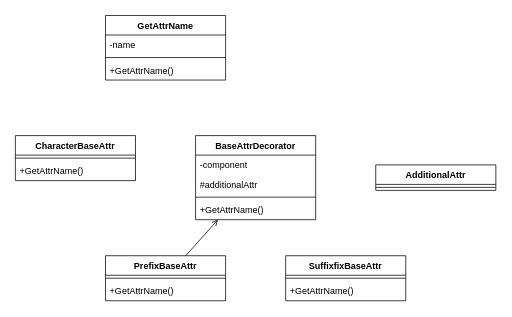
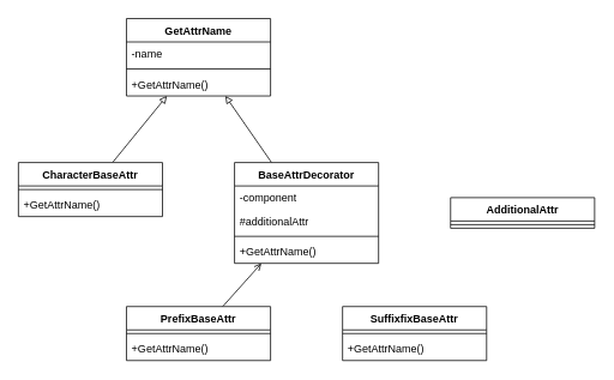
  <mxCell id="0" />
  <mxCell id="1" parent="0" />
  <mxCell id="2" value="GetAttrName" style="swimlane;fontStyle=1;align=center;verticalAlign=top;childLayout=stackLayout;horizontal=1;startSize=26;horizontalStack=0;resizeParent=1;resizeParentMax=0;resizeLast=0;collapsible=1;marginBottom=0;whiteSpace=wrap;html=1;" vertex="1" parent="1"><mxGeometry x="140" y="20" width="160" height="86" as="geometry" /></mxCell>
  <mxCell id="3" value="-name" style="text;strokeColor=none;fillColor=none;align=left;verticalAlign=top;spacingLeft=4;spacingRight=4;overflow=hidden;rotatable=0;points=[[0,0.5],[1,0.5]];portConstraint=eastwest;whiteSpace=wrap;html=1;" vertex="1" parent="2"><mxGeometry y="26" width="160" height="26" as="geometry" /></mxCell>
  <mxCell id="4" value="" style="line;strokeWidth=1;fillColor=none;align=left;verticalAlign=middle;spacingTop=-1;spacingLeft=3;spacingRight=3;rotatable=0;labelPosition=right;points=[];portConstraint=eastwest;strokeColor=inherit;" vertex="1" parent="2"><mxGeometry y="52" width="160" height="8" as="geometry" /></mxCell>
  <mxCell id="5" value="+GetAttrName()" style="text;strokeColor=none;fillColor=none;align=left;verticalAlign=top;spacingLeft=4;spacingRight=4;overflow=hidden;rotatable=0;points=[[0,0.5],[1,0.5]];portConstraint=eastwest;whiteSpace=wrap;html=1;" vertex="1" parent="2"><mxGeometry y="60" width="160" height="26" as="geometry" /></mxCell>
+ <mxCell id="6" style="edgeStyle=none;rounded=0;orthogonalLoop=1;jettySize=auto;html=1;endArrow=block;endFill=0;" edge="1" parent="1" source="7" target="2"><mxGeometry relative="1" as="geometry" /></mxCell>
  <mxCell id="7" value="CharacterBaseAttr" style="swimlane;fontStyle=1;align=center;verticalAlign=top;childLayout=stackLayout;horizontal=1;startSize=26;horizontalStack=0;resizeParent=1;resizeParentMax=0;resizeLast=0;collapsible=1;marginBottom=0;whiteSpace=wrap;html=1;" vertex="1" parent="1"><mxGeometry y="180" width="160" height="60" as="geometry" x="20" /></mxCell>
  <mxCell id="8" value="" style="line;strokeWidth=1;fillColor=none;align=left;verticalAlign=middle;spacingTop=-1;spacingLeft=3;spacingRight=3;rotatable=0;labelPosition=right;points=[];portConstraint=eastwest;strokeColor=inherit;" vertex="1" parent="7"><mxGeometry y="26" width="160" height="8" as="geometry" /></mxCell>
  <mxCell id="9" value="+GetAttrName()" style="text;strokeColor=none;fillColor=none;align=left;verticalAlign=top;spacingLeft=4;spacingRight=4;overflow=hidden;rotatable=0;points=[[0,0.5],[1,0.5]];portConstraint=eastwest;whiteSpace=wrap;html=1;" vertex="1" parent="7"><mxGeometry y="34" width="160" height="26" as="geometry" /></mxCell>
+ <mxCell id="10" style="edgeStyle=none;rounded=0;orthogonalLoop=1;jettySize=auto;html=1;endArrow=block;endFill=0;" edge="1" parent="1" source="11" target="2"><mxGeometry relative="1" as="geometry" /></mxCell>
  <mxCell id="11" value="BaseAttrDecorator" style="swimlane;fontStyle=1;align=center;verticalAlign=top;childLayout=stackLayout;horizontal=1;startSize=26;horizontalStack=0;resizeParent=1;resizeParentMax=0;resizeLast=0;collapsible=1;marginBottom=0;whiteSpace=wrap;html=1;" vertex="1" parent="1"><mxGeometry x="260" y="180" width="160" height="112" as="geometry" /></mxCell>
  <mxCell id="12" value="-component" style="text;strokeColor=none;fillColor=none;align=left;verticalAlign=top;spacingLeft=4;spacingRight=4;overflow=hidden;rotatable=0;points=[[0,0.5],[1,0.5]];portConstraint=eastwest;whiteSpace=wrap;html=1;" vertex="1" parent="11"><mxGeometry y="26" width="160" height="26" as="geometry" /></mxCell>
  <mxCell id="13" value="#additionalAttr" style="text;strokeColor=none;fillColor=none;align=left;verticalAlign=top;spacingLeft=4;spacingRight=4;overflow=hidden;rotatable=0;points=[[0,0.5],[1,0.5]];portConstraint=eastwest;whiteSpace=wrap;html=1;" vertex="1" parent="11"><mxGeometry y="52" width="160" height="26" as="geometry" /></mxCell>
  <mxCell id="14" value="" style="line;strokeWidth=1;fillColor=none;align=left;verticalAlign=middle;spacingTop=-1;spacingLeft=3;spacingRight=3;rotatable=0;labelPosition=right;points=[];portConstraint=eastwest;strokeColor=inherit;" vertex="1" parent="11"><mxGeometry y="78" width="160" height="8" as="geometry" /></mxCell>
  <mxCell id="15" value="+GetAttrName()" style="text;strokeColor=none;fillColor=none;align=left;verticalAlign=top;spacingLeft=4;spacingRight=4;overflow=hidden;rotatable=0;points=[[0,0.5],[1,0.5]];portConstraint=eastwest;whiteSpace=wrap;html=1;" vertex="1" parent="11"><mxGeometry y="86" width="160" height="26" as="geometry" /></mxCell>
  <mxCell id="16" style="edgeStyle=none;rounded=0;orthogonalLoop=1;jettySize=auto;html=1;endArrow=open;endFill=0;" edge="1" parent="1" source="17" target="11"><mxGeometry relative="1" as="geometry" /></mxCell>
  <mxCell id="17" value="PrefixBaseAttr" style="swimlane;fontStyle=1;align=center;verticalAlign=top;childLayout=stackLayout;horizontal=1;startSize=26;horizontalStack=0;resizeParent=1;resizeParentMax=0;resizeLast=0;collapsible=1;marginBottom=0;whiteSpace=wrap;html=1;" vertex="1" parent="1"><mxGeometry x="140" y="340" width="160" height="60" as="geometry" /></mxCell>
  <mxCell id="18" value="" style="line;strokeWidth=1;fillColor=none;align=left;verticalAlign=middle;spacingTop=-1;spacingLeft=3;spacingRight=3;rotatable=0;labelPosition=right;points=[];portConstraint=eastwest;strokeColor=inherit;" vertex="1" parent="17"><mxGeometry y="26" width="160" height="8" as="geometry" /></mxCell>
  <mxCell id="19" value="+GetAttrName()" style="text;strokeColor=none;fillColor=none;align=left;verticalAlign=top;spacingLeft=4;spacingRight=4;overflow=hidden;rotatable=0;points=[[0,0.5],[1,0.5]];portConstraint=eastwest;whiteSpace=wrap;html=1;" vertex="1" parent="17"><mxGeometry y="34" width="160" height="26" as="geometry" /></mxCell>
  <mxCell id="20" value="SuffixfixBaseAttr" style="swimlane;fontStyle=1;align=center;verticalAlign=top;childLayout=stackLayout;horizontal=1;startSize=26;horizontalStack=0;resizeParent=1;resizeParentMax=0;resizeLast=0;collapsible=1;marginBottom=0;whiteSpace=wrap;html=1;" vertex="1" parent="1"><mxGeometry x="380" y="340" width="160" height="60" as="geometry" /></mxCell>
  <mxCell id="21" value="" style="line;strokeWidth=1;fillColor=none;align=left;verticalAlign=middle;spacingTop=-1;spacingLeft=3;spacingRight=3;rotatable=0;labelPosition=right;points=[];portConstraint=eastwest;strokeColor=inherit;" vertex="1" parent="20"><mxGeometry y="26" width="160" height="8" as="geometry" /></mxCell>
  <mxCell id="22" value="+GetAttrName()" style="text;strokeColor=none;fillColor=none;align=left;verticalAlign=top;spacingLeft=4;spacingRight=4;overflow=hidden;rotatable=0;points=[[0,0.5],[1,0.5]];portConstraint=eastwest;whiteSpace=wrap;html=1;" vertex="1" parent="20"><mxGeometry y="34" width="160" height="26" as="geometry" /></mxCell>
  <mxCell id="23" value="AdditionalAttr" style="swimlane;fontStyle=1;align=center;verticalAlign=top;childLayout=stackLayout;horizontal=1;startSize=26;horizontalStack=0;resizeParent=1;resizeParentMax=0;resizeLast=0;collapsible=1;marginBottom=0;whiteSpace=wrap;html=1;" vertex="1" parent="1"><mxGeometry x="500" y="219" width="160" height="34" as="geometry" /></mxCell>
  <mxCell id="24" value="" style="line;strokeWidth=1;fillColor=none;align=left;verticalAlign=middle;spacingTop=-1;spacingLeft=3;spacingRight=3;rotatable=0;labelPosition=right;points=[];portConstraint=eastwest;strokeColor=inherit;" vertex="1" parent="23"><mxGeometry y="26" width="160" height="8" as="geometry" /></mxCell>
